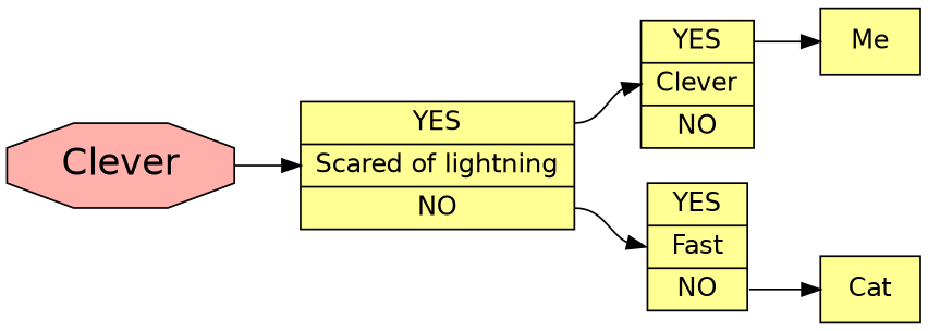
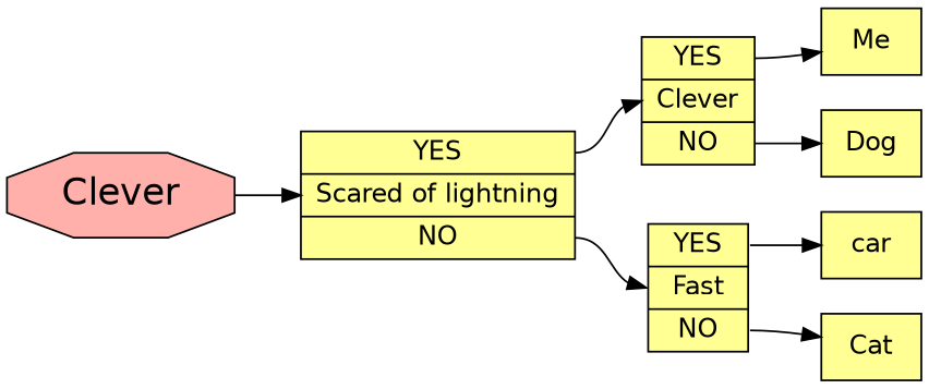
  digraph {
    NumberOfElements=0
    fontname="DejaVu Sans"
    rankdir=LR
    node [fillcolor="#ffff94" fontname="DejaVu Sans" fontsize=14 shape=record style=filled]
    edge [color=black fontcolor=black fontname="DejaVu Sans" fontsize=12 headport=d tailport=YES]
    n1 [fillcolor="#ffb0aa" fontcolor=black fontsize=20 label=Clever shape=octagon]
    n2 [label="<YES> YES | <d> Scared of lightning | <NO> NO "]
    n3 [label="<YES> YES | <d> Clever | <NO> NO "]
    n4 [label="<YES> YES | <d> Fast | <NO> NO "]
    n5 [label="<d> Me"]
+   n6 [label="<d> Dog"]
+   n7 [label="<d> car"]
    n8 [label="<d> Cat"]
    n1 -> n2
    n2 -> n3
    n2 -> n4 [tailport=NO]
    n3 -> n5
+   n3 -> n6 [tailport=NO]
+   n4 -> n7
    n4 -> n8 [tailport=NO]
  }
